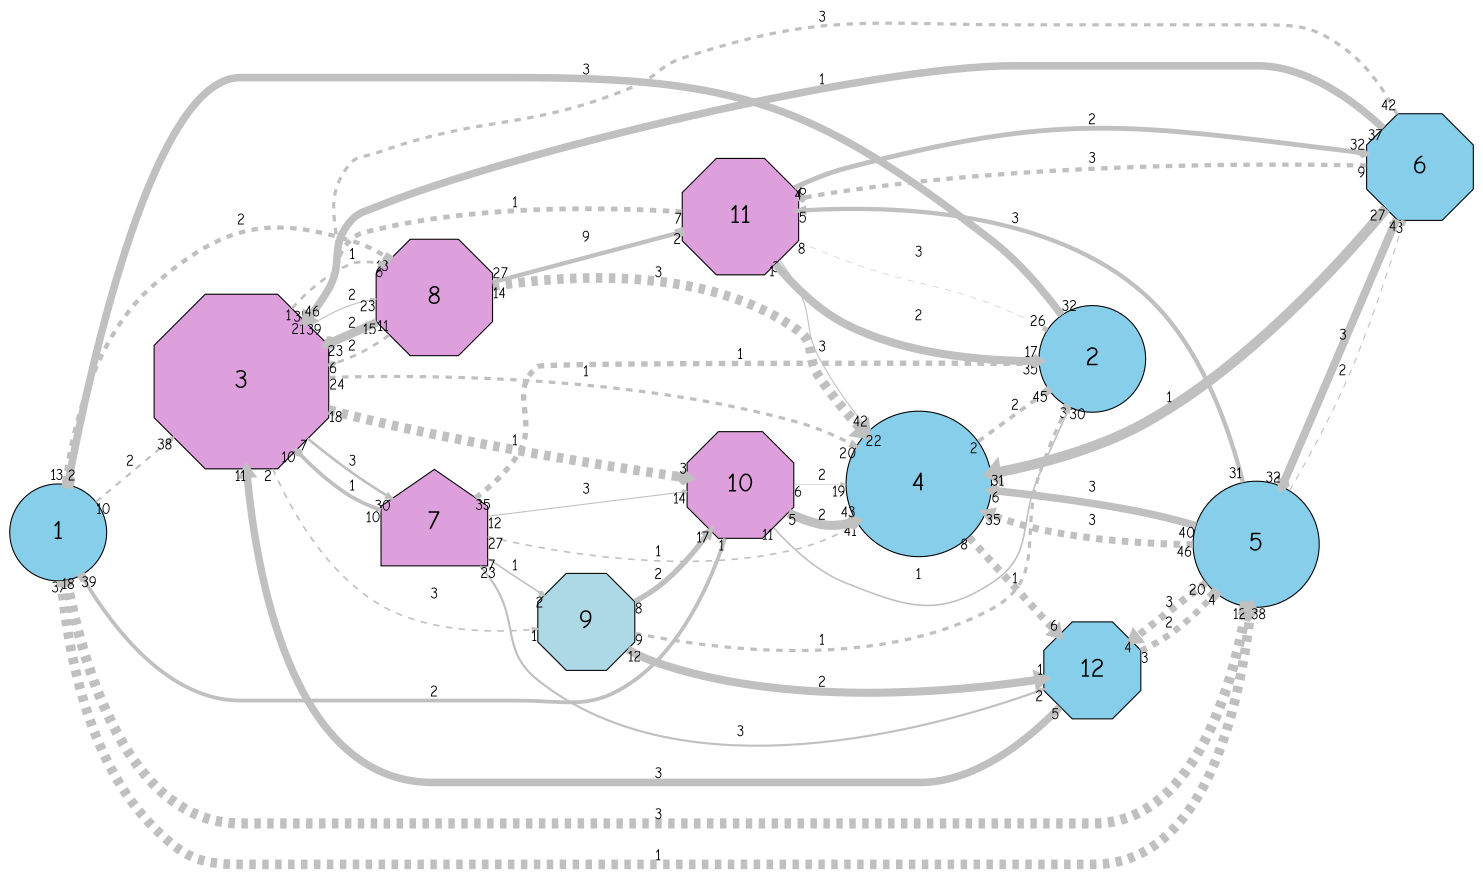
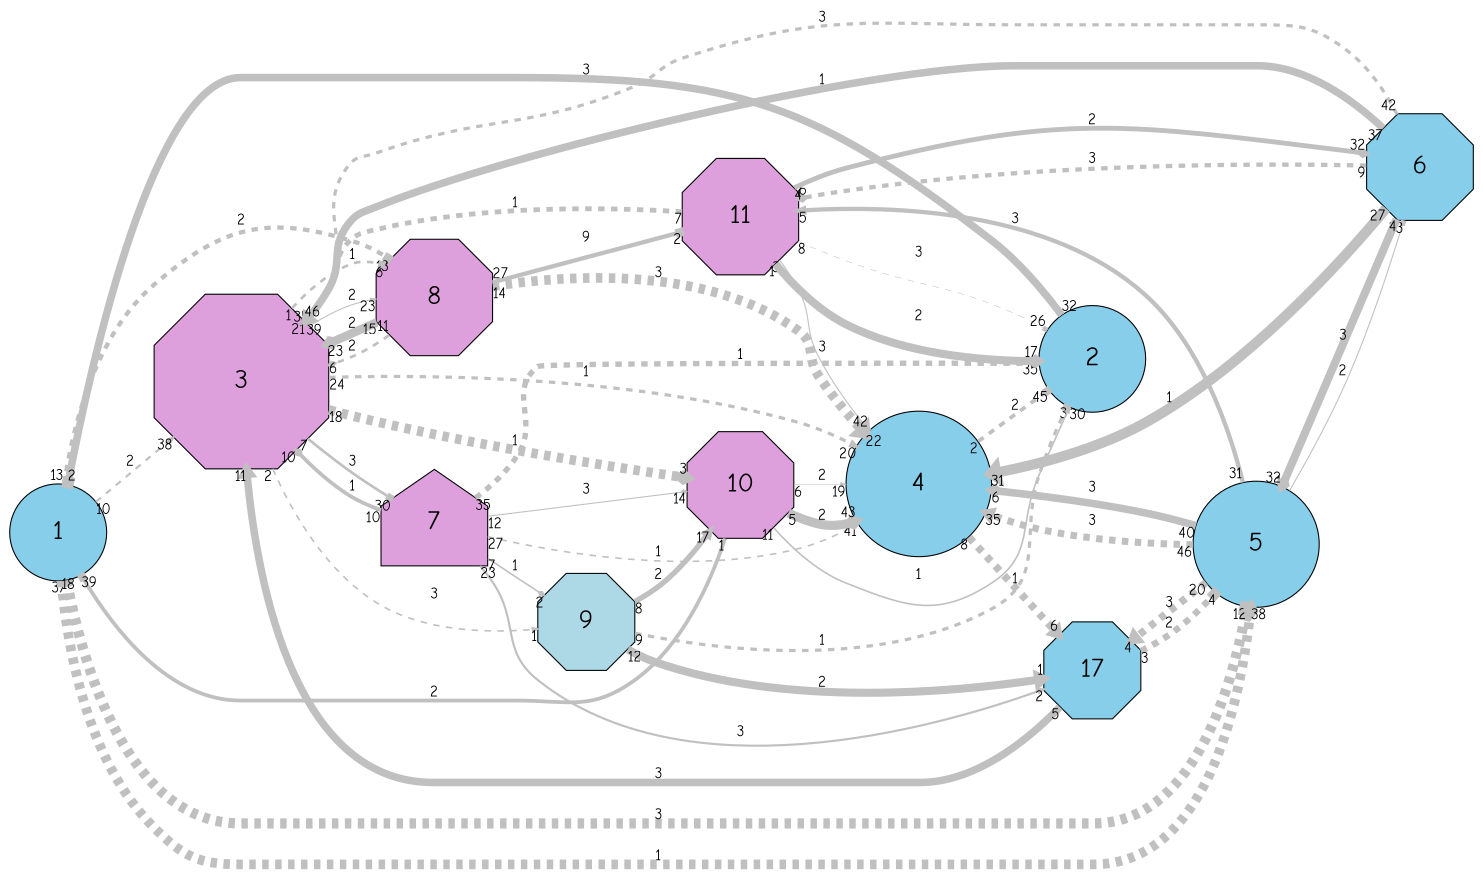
  digraph {
    fontname="Comic Neue"
    rankdir=LR
    scale=1
    splines=spline
    node [fillcolor=skyblue fontname="Comic Neue" fontsize=25 shape=octagon style=filled]
    edge [arrowhead=normal arrowsize=0.5 capacity=3 color=grey fontname="Comic Neue" from_pd=0 headlabel=6 penwidth=7.0 pt=7 splines=true style=solid taillabel=1 to_pd=5]
    n1 [height=1.25 label=1 shape=ellipse width=1.25]
    n2 [fillcolor=plum height=2.25 label=3 width=2.25]
    n3 [height=1.625 label=5 shape=ellipse width=1.625]
    n4 [fillcolor=plum height=1.5 label=8 width=1.5]
    n5 [height=1.875 label=4 shape=ellipse width=1.875]
    n6 [fillcolor=plum height=1.375 label=7 shape=house width=1.375]
    n7 [fillcolor=lightblue height=1.25 label=9 width=1.25]
    n8 [fillcolor=plum height=1.375 label=10 width=1.375]
-   n9 [height=1.25 label=12 width=1.25]
+   n9 [height=1.25 label=17 width=1.25]
    n10 [height=1.375 label=6 width=1.375]
    n11 [fillcolor=plum height=1.5 label=11 width=1.5]
    n12 [height=1.375 label=2 shape=ellipse width=1.375]
    n1 -> n2 [capacity=2 from_pd=9 headlabel=38 label=2 penwidth=2.0 pt=17 style=dashed taillabel=10 to_pd=37]
    n1 -> n3 [arrowhead=box from_pd=36 headlabel=12 label=3 penwidth=9.5 pt=2 style=dashed taillabel=37 to_pd=11]
    n1 -> n3 [arrowhead=diamond capacity=1 from_pd=17 headlabel=38 label=1 penwidth=9.0 pt=3 style=dashed taillabel=18 to_pd=37]
    n1 -> n4 [arrowhead=box capacity=2 from_pd=12 headlabel=13 label=2 penwidth=4.0 pt=13 style=dashed taillabel=13 to_pd=12]
    n2 -> n4 [arrowhead=box capacity=1 label=1 penwidth=2.5 pt=16 style=dashed]
    n2 -> n4 [capacity=2 from_pd=34 headlabel=23 label=2 penwidth=1.0 pt=19 taillabel=35 to_pd=22]
    n2 -> n5 [capacity=1 from_pd=23 headlabel=20 label=1 penwidth=3.0 pt=15 style=dashed taillabel=24 to_pd=19]
-   n2 -> n6 [from_pd=6 headlabel=30 label=3 penwidth=2.5 pt=16 taillabel=7 to_pd=29]
+   n2 -> n6 [arrowhead=box from_pd=6 headlabel=30 label=3 penwidth=2.5 pt=16 taillabel=7 to_pd=29]
    n2 -> n7 [from_pd=1 headlabel=1 label=3 penwidth=1.5 pt=18 style=dashed taillabel=2 to_pd=0]
    n2 -> n8 [arrowhead=diamond capacity=1 from_pd=17 headlabel=3 label=1 penwidth=9.0 pt=3 style=dashed taillabel=18 to_pd=2]
    n3 -> n5 [from_pd=45 headlabel=35 label=3 penwidth=6.5 pt=8 style=dashed taillabel=46 to_pd=34]
    n3 -> n5 [arrowhead=diamond from_pd=39 label=3 taillabel=40]
    n3 -> n9 [from_pd=19 headlabel=4 label=3 style=dashed taillabel=20 to_pd=3]
-   n3 -> n10 [arrowhead=box capacity=2 from_pd=13 headlabel=33 label=2 penwidth=1.0 pt=19 style=dashed taillabel=14 to_pd=32]
+   n3 -> n10 [arrowhead=box capacity=2 from_pd=13 headlabel=33 label=2 penwidth=1.0 pt=19 taillabel=14 to_pd=32]
    n3 -> n11 [from_pd=30 headlabel=5 label=3 penwidth=4.0 pt=13 taillabel=31 to_pd=4]
    n4 -> n2 [arrowhead=diamond capacity=2 from_pd=14 headlabel=23 label=2 penwidth=8.0 pt=5 taillabel=15 to_pd=22]
    n4 -> n2 [arrowhead=diamond capacity=2 from_pd=10 label=2 penwidth=2.5 pt=16 style=dashed taillabel=11]
    n4 -> n5 [from_pd=13 headlabel=22 label=3 penwidth=9.0 pt=3 style=dashed taillabel=14 to_pd=21]
    n4 -> n11 [arrowhead=box capacity=1 from_pd=26 headlabel=2 label=9 penwidth=4.0 pt=13 taillabel=27 to_pd=1]
    n5 -> n9 [capacity=1 from_pd=7 label=1 style=dashed taillabel=8]
    n5 -> n12 [arrowhead=box capacity=2 from_pd=1 headlabel=45 label=2 penwidth=3.5 pt=14 style=dashed taillabel=2 to_pd=44]
    n6 -> n2 [arrowhead=diamond capacity=1 from_pd=9 headlabel=10 label=1 penwidth=3.5 pt=14 taillabel=10 to_pd=9]
    n6 -> n5 [arrowhead=diamond capacity=1 from_pd=26 headlabel=41 label=1 penwidth=1.5 pt=18 style=dashed taillabel=27 to_pd=40]
    n6 -> n7 [arrowhead=diamond capacity=1 from_pd=6 headlabel=2 label=1 penwidth=1.5 pt=18 taillabel=7 to_pd=1]
    n6 -> n8 [arrowhead=diamond from_pd=11 headlabel=14 label=3 penwidth=1.0 pt=19 taillabel=12 to_pd=13]
    n6 -> n9 [from_pd=22 headlabel=2 label=3 penwidth=2.0 pt=17 taillabel=23 to_pd=1]
    n6 -> n12 [arrowhead=diamond capacity=1 from_pd=34 headlabel=35 label=1 penwidth=5.0 pt=11 style=dashed taillabel=35 to_pd=34]
    n7 -> n8 [capacity=2 from_pd=7 headlabel=17 label=2 penwidth=5.0 pt=11 taillabel=8 to_pd=16]
    n7 -> n9 [capacity=2 from_pd=11 headlabel=1 label=2 penwidth=7.5 pt=6 taillabel=12 to_pd=0]
    n7 -> n12 [arrowhead=box capacity=1 from_pd=8 headlabel=3 label=1 penwidth=3.0 pt=15 style=dashed taillabel=9 to_pd=2]
    n8 -> n1 [arrowhead=box capacity=2 headlabel=39 label=2 penwidth=3.5 pt=14 to_pd=38]
    n8 -> n5 [arrowhead=diamond capacity=2 from_pd=4 headlabel=43 label=2 penwidth=8.5 pt=4 taillabel=5 to_pd=42]
    n8 -> n5 [capacity=2 from_pd=5 headlabel=19 label=2 penwidth=0.5 pt=20 taillabel=6 to_pd=18]
    n8 -> n12 [capacity=1 from_pd=10 headlabel=30 label=1 penwidth=1.5 pt=18 taillabel=11 to_pd=29]
    n9 -> n2 [from_pd=4 headlabel=11 label=3 taillabel=5 to_pd=10]
    n9 -> n3 [arrowhead=box capacity=2 from_pd=2 headlabel=4 label=2 penwidth=6.0 pt=9 style=dashed taillabel=3 to_pd=3]
    n10 -> n2 [from_pd=41 headlabel=39 label=3 penwidth=3.0 pt=15 style=dashed taillabel=42 to_pd=38]
    n10 -> n2 [capacity=1 from_pd=36 headlabel=21 label=1 taillabel=37 to_pd=20]
    n10 -> n3 [arrowhead=diamond from_pd=3 headlabel=32 label=3 penwidth=7.5 pt=6 taillabel=4 to_pd=31]
    n10 -> n5 [capacity=1 from_pd=26 headlabel=31 label=1 penwidth=9.5 pt=2 taillabel=27 to_pd=30]
    n10 -> n11 [arrowhead=diamond from_pd=8 label=3 penwidth=4.0 pt=13 style=dashed taillabel=9]
    n11 -> n2 [capacity=1 from_pd=6 headlabel=46 label=1 penwidth=4.5 pt=12 style=dashed taillabel=7 to_pd=45]
    n11 -> n5 [arrowhead=box from_pd=2 headlabel=42 label=3 penwidth=1.0 pt=19 taillabel=3 to_pd=41]
    n11 -> n10 [arrowhead=diamond capacity=2 from_pd=3 headlabel=32 label=2 penwidth=4.5 pt=12 taillabel=4 to_pd=31]
    n11 -> n12 [arrowhead=box from_pd=7 headlabel=26 label=3 penwidth=0.5 pt=20 style=dashed taillabel=8 to_pd=25]
    n11 -> n12 [arrowhead=diamond capacity=2 headlabel=17 label=2 penwidth=7.5 pt=6 to_pd=16]
    n12 -> n1 [arrowhead=box from_pd=31 headlabel=2 label=3 taillabel=32 to_pd=1]
  }
